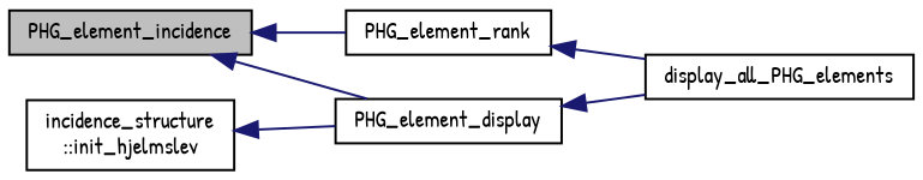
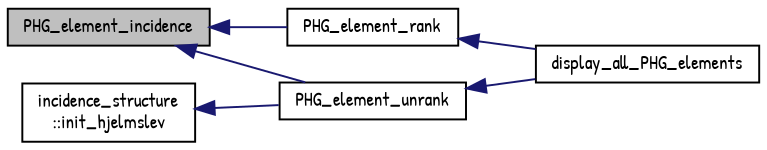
  digraph {
    fontname="Patrick Hand"
    rankdir=LR
    node [color=black fillcolor=white fontname="Patrick Hand" fontsize=10 shape=record style=filled]
    edge [color=midnightblue dir=back fontname="Patrick Hand" fontsize=10 labelfontname=Helvetica labelfontsize=10 style=solid]
    n1 [fillcolor=grey75 fontcolor=black height=0.2 label=PHG_element_incidence width=0.4]
    n2 [height=0.2 label=PHG_element_rank width=0.4]
-   n3 [height=0.2 label=PHG_element_display width=0.4]
+   n3 [height=0.2 label=PHG_element_unrank width=0.4]
    n4 [height=0.2 label=display_all_PHG_elements width=0.4]
    n5 [height=0.2 label="incidence_structure\l::init_hjelmslev" width=0.4]
    n1 -> n2
    n1 -> n3
    n2 -> n4
    n3 -> n4
    n5 -> n3
  }
